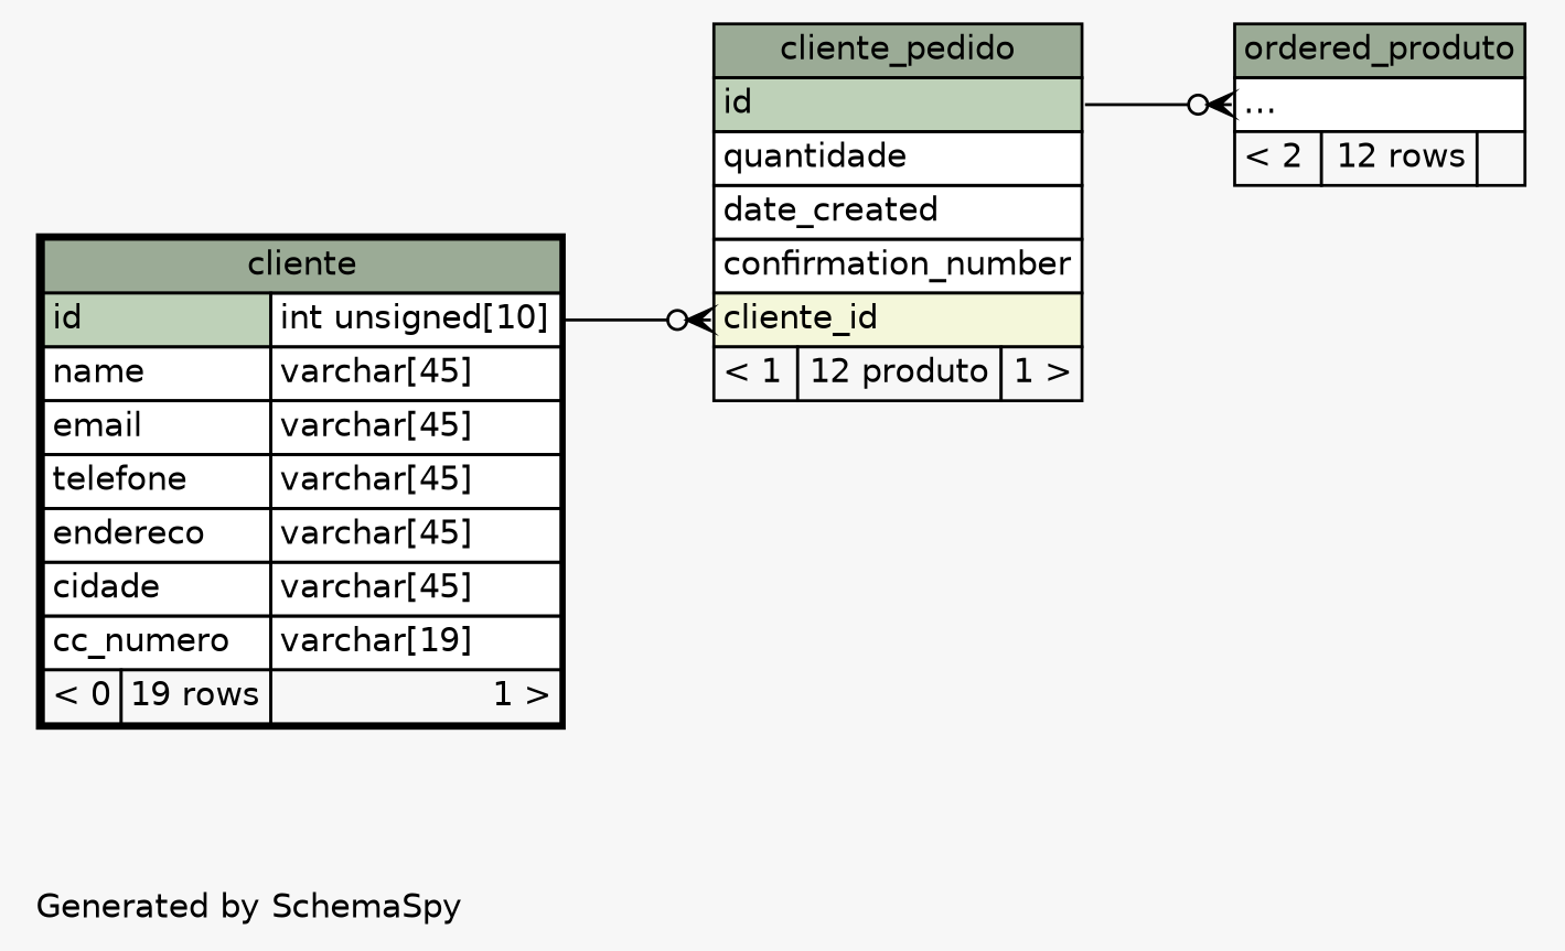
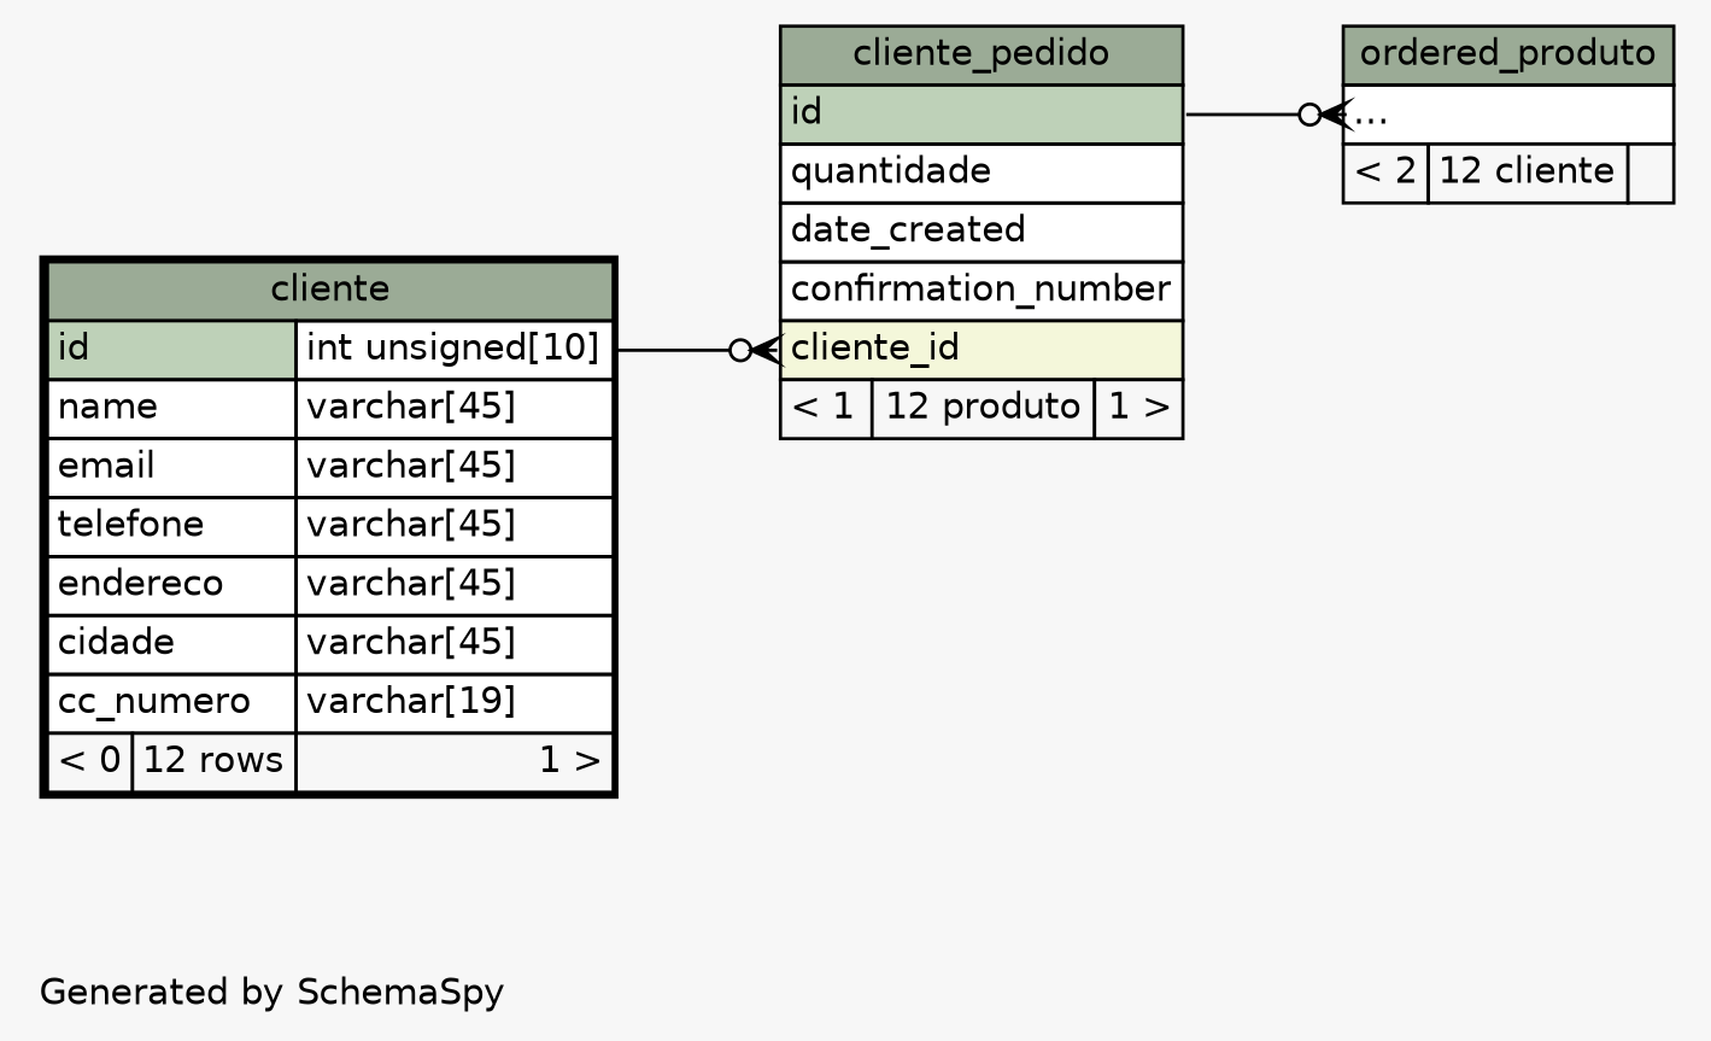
  digraph {
    bgcolor="#f7f7f7"
    fontname=Helvetica
    fontsize=11
    label="\nGenerated by SchemaSpy"
    labeljust=l
    nodesep=0.18
    rankdir=RL
    ranksep=0.46
    node [fontname=Helvetica fontsize=11 shape=plaintext]
    edge [arrowhead=none arrowsize=0.8 arrowtail=crowodot dir=back]
    n1 [label=<     <TABLE BORDER="0" CELLBORDER="1" CELLSPACING="0" BGCOLOR="#ffffff">       <TR><TD COLSPAN="3" BGCOLOR="#9bab96" ALIGN="CENTER">cliente_pedido</TD></TR>       <TR><TD PORT="id" COLSPAN="3" BGCOLOR="#bed1b8" ALIGN="LEFT">id</TD></TR>       <TR><TD PORT="quantidade" COLSPAN="3" ALIGN="LEFT">quantidade</TD></TR>       <TR><TD PORT="date_created" COLSPAN="3" ALIGN="LEFT">date_created</TD></TR>       <TR><TD PORT="confirmation_number" COLSPAN="3" ALIGN="LEFT">confirmation_number</TD></TR>       <TR><TD PORT="cliente_id" COLSPAN="3" BGCOLOR="#f4f7da" ALIGN="LEFT">cliente_id</TD></TR>       <TR><TD ALIGN="LEFT" BGCOLOR="#f7f7f7">&lt; 1</TD><TD ALIGN="RIGHT" BGCOLOR="#f7f7f7">12 produto</TD><TD ALIGN="RIGHT" BGCOLOR="#f7f7f7">1 &gt;</TD></TR>     </TABLE>>]
-   n2 [label=<     <TABLE BORDER="2" CELLBORDER="1" CELLSPACING="0" BGCOLOR="#ffffff">       <TR><TD COLSPAN="3" BGCOLOR="#9bab96" ALIGN="CENTER">cliente</TD></TR>       <TR><TD PORT="id" COLSPAN="2" BGCOLOR="#bed1b8" ALIGN="LEFT">id</TD><TD PORT="id.type" ALIGN="LEFT">int unsigned[10]</TD></TR>       <TR><TD PORT="name" COLSPAN="2" ALIGN="LEFT">name</TD><TD PORT="name.type" ALIGN="LEFT">varchar[45]</TD></TR>       <TR><TD PORT="email" COLSPAN="2" ALIGN="LEFT">email</TD><TD PORT="email.type" ALIGN="LEFT">varchar[45]</TD></TR>       <TR><TD PORT="telefone" COLSPAN="2" ALIGN="LEFT">telefone</TD><TD PORT="telefone.type" ALIGN="LEFT">varchar[45]</TD></TR>       <TR><TD PORT="endereco" COLSPAN="2" ALIGN="LEFT">endereco</TD><TD PORT="endereco.type" ALIGN="LEFT">varchar[45]</TD></TR>       <TR><TD PORT="cidade" COLSPAN="2" ALIGN="LEFT">cidade</TD><TD PORT="cidade.type" ALIGN="LEFT">varchar[45]</TD></TR>       <TR><TD PORT="cc_numero" COLSPAN="2" ALIGN="LEFT">cc_numero</TD><TD PORT="cc_numero.type" ALIGN="LEFT">varchar[19]</TD></TR>       <TR><TD ALIGN="LEFT" BGCOLOR="#f7f7f7">&lt; 0</TD><TD ALIGN="RIGHT" BGCOLOR="#f7f7f7">19 rows</TD><TD ALIGN="RIGHT" BGCOLOR="#f7f7f7">1 &gt;</TD></TR>     </TABLE>>]
-   n3 [label=<     <TABLE BORDER="0" CELLBORDER="1" CELLSPACING="0" BGCOLOR="#ffffff">       <TR><TD COLSPAN="3" BGCOLOR="#9bab96" ALIGN="CENTER">ordered_produto</TD></TR>       <TR><TD PORT="elipses" COLSPAN="3" ALIGN="LEFT">...</TD></TR>       <TR><TD ALIGN="LEFT" BGCOLOR="#f7f7f7">&lt; 2</TD><TD ALIGN="RIGHT" BGCOLOR="#f7f7f7">12 rows</TD><TD ALIGN="RIGHT" BGCOLOR="#f7f7f7">  </TD></TR>     </TABLE>>]
+   n2 [label=<     <TABLE BORDER="2" CELLBORDER="1" CELLSPACING="0" BGCOLOR="#ffffff">       <TR><TD COLSPAN="3" BGCOLOR="#9bab96" ALIGN="CENTER">cliente</TD></TR>       <TR><TD PORT="id" COLSPAN="2" BGCOLOR="#bed1b8" ALIGN="LEFT">id</TD><TD PORT="id.type" ALIGN="LEFT">int unsigned[10]</TD></TR>       <TR><TD PORT="name" COLSPAN="2" ALIGN="LEFT">name</TD><TD PORT="name.type" ALIGN="LEFT">varchar[45]</TD></TR>       <TR><TD PORT="email" COLSPAN="2" ALIGN="LEFT">email</TD><TD PORT="email.type" ALIGN="LEFT">varchar[45]</TD></TR>       <TR><TD PORT="telefone" COLSPAN="2" ALIGN="LEFT">telefone</TD><TD PORT="telefone.type" ALIGN="LEFT">varchar[45]</TD></TR>       <TR><TD PORT="endereco" COLSPAN="2" ALIGN="LEFT">endereco</TD><TD PORT="endereco.type" ALIGN="LEFT">varchar[45]</TD></TR>       <TR><TD PORT="cidade" COLSPAN="2" ALIGN="LEFT">cidade</TD><TD PORT="cidade.type" ALIGN="LEFT">varchar[45]</TD></TR>       <TR><TD PORT="cc_numero" COLSPAN="2" ALIGN="LEFT">cc_numero</TD><TD PORT="cc_numero.type" ALIGN="LEFT">varchar[19]</TD></TR>       <TR><TD ALIGN="LEFT" BGCOLOR="#f7f7f7">&lt; 0</TD><TD ALIGN="RIGHT" BGCOLOR="#f7f7f7">12 rows</TD><TD ALIGN="RIGHT" BGCOLOR="#f7f7f7">1 &gt;</TD></TR>     </TABLE>>]
+   n3 [label=<     <TABLE BORDER="0" CELLBORDER="1" CELLSPACING="0" BGCOLOR="#ffffff">       <TR><TD COLSPAN="3" BGCOLOR="#9bab96" ALIGN="CENTER">ordered_produto</TD></TR>       <TR><TD PORT="elipses" COLSPAN="3" ALIGN="LEFT">...</TD></TR>       <TR><TD ALIGN="LEFT" BGCOLOR="#f7f7f7">&lt; 2</TD><TD ALIGN="RIGHT" BGCOLOR="#f7f7f7">12 cliente</TD><TD ALIGN="RIGHT" BGCOLOR="#f7f7f7">  </TD></TR>     </TABLE>>]
    n1 -> n2 [headport="id.type:e" tailport="cliente_id:w"]
    n3 -> n1 [headport="id:e" tailport="elipses:w"]
  }
